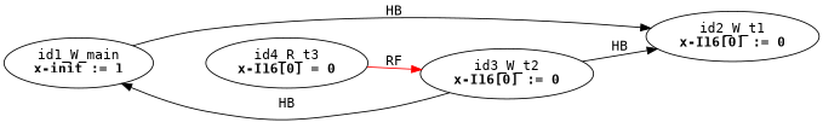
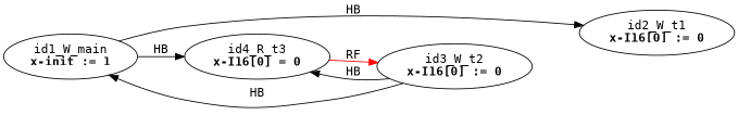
  digraph {
    fontname="DejaVu Sans Mono"
    rankdir=LR
    splines=true
    node [fontname="DejaVu Sans Mono"]
    edge [color=black fontname="DejaVu Sans Mono"]
    n1 [label=<id1_W_main<br/><B>x-init := 1</B>>]
    n2 [label=<id2_W_t1<br/><B>x-I16[0] := 0</B>>]
    n3 [label=<id4_R_t3<br/><B>x-I16[0] = 0</B>>]
    n4 [label=<id3_W_t2<br/><B>x-I16[0] := 0</B>>]
    n1 -> n2 [label=HB]
+   n1 -> n3 [label=HB]
    n3 -> n4 [color=red label=RF]
    n4 -> n1 [label=HB]
-   n4 -> n2 [label=HB]
+   n4 -> n3 [label=HB]
  }
